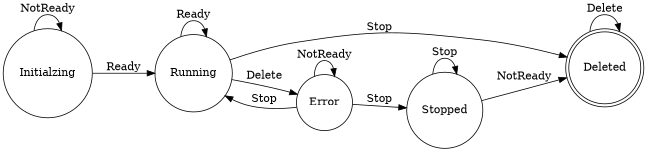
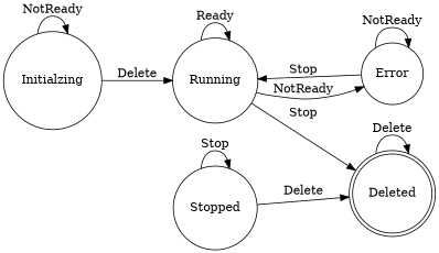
  digraph {
    rankdir=LR
    node [shape=circle]
    Deleted [shape=doublecircle]
    Initialzing
    Running
    Error
    Stopped
    Deleted -> Deleted [label=Delete]
    Initialzing -> Initialzing [label=NotReady]
-   Initialzing -> Running [label=Ready]
+   Initialzing -> Running [label=Delete]
    Running -> Deleted [label=Stop]
    Running -> Running [label=Ready]
-   Running -> Error [label=Delete]
+   Running -> Error [label=NotReady]
    Error -> Running [label=Stop]
    Error -> Error [label=NotReady]
-   Error -> Stopped [label=Stop]
-   Stopped -> Deleted [label=NotReady]
+   Stopped -> Deleted [label=Delete]
    Stopped -> Stopped [label=Stop]
  }
